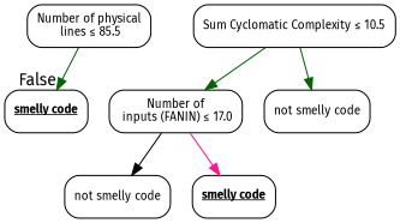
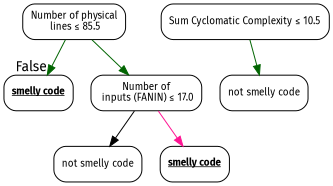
  digraph {
    fontname="Fira Sans"
    node [color=black fontname="Fira Sans" fontsize=10 shape=box style=rounded]
    edge [color=darkgreen fontname="Fira Sans"]
    n1 [label=<Number of physical<br/> lines &le; 85.5> width=0.5]
    n2 [label=<<u><b>smelly code</b></u>> width=0.5]
    n3 [label=<Sum Cyclomatic Complexity &le; 10.5> width=0.5]
    n4 [label=<not smelly code> width=0.5]
    n5 [label=<Number of<br/> inputs (FANIN) &le; 17.0> width=0.5]
    n6 [label=<not smelly code> width=0.5]
    n7 [label=<<u><b>smelly code</b></u>> width=0.5]
    n1 -> n2 [headlabel=False labelangle=-45 labeldistance=2.5]
    n3 -> n4
-   n3 -> n5
+   n1 -> n5
    n5 -> n6 [color=black]
    n5 -> n7 [color=deeppink]
  }
